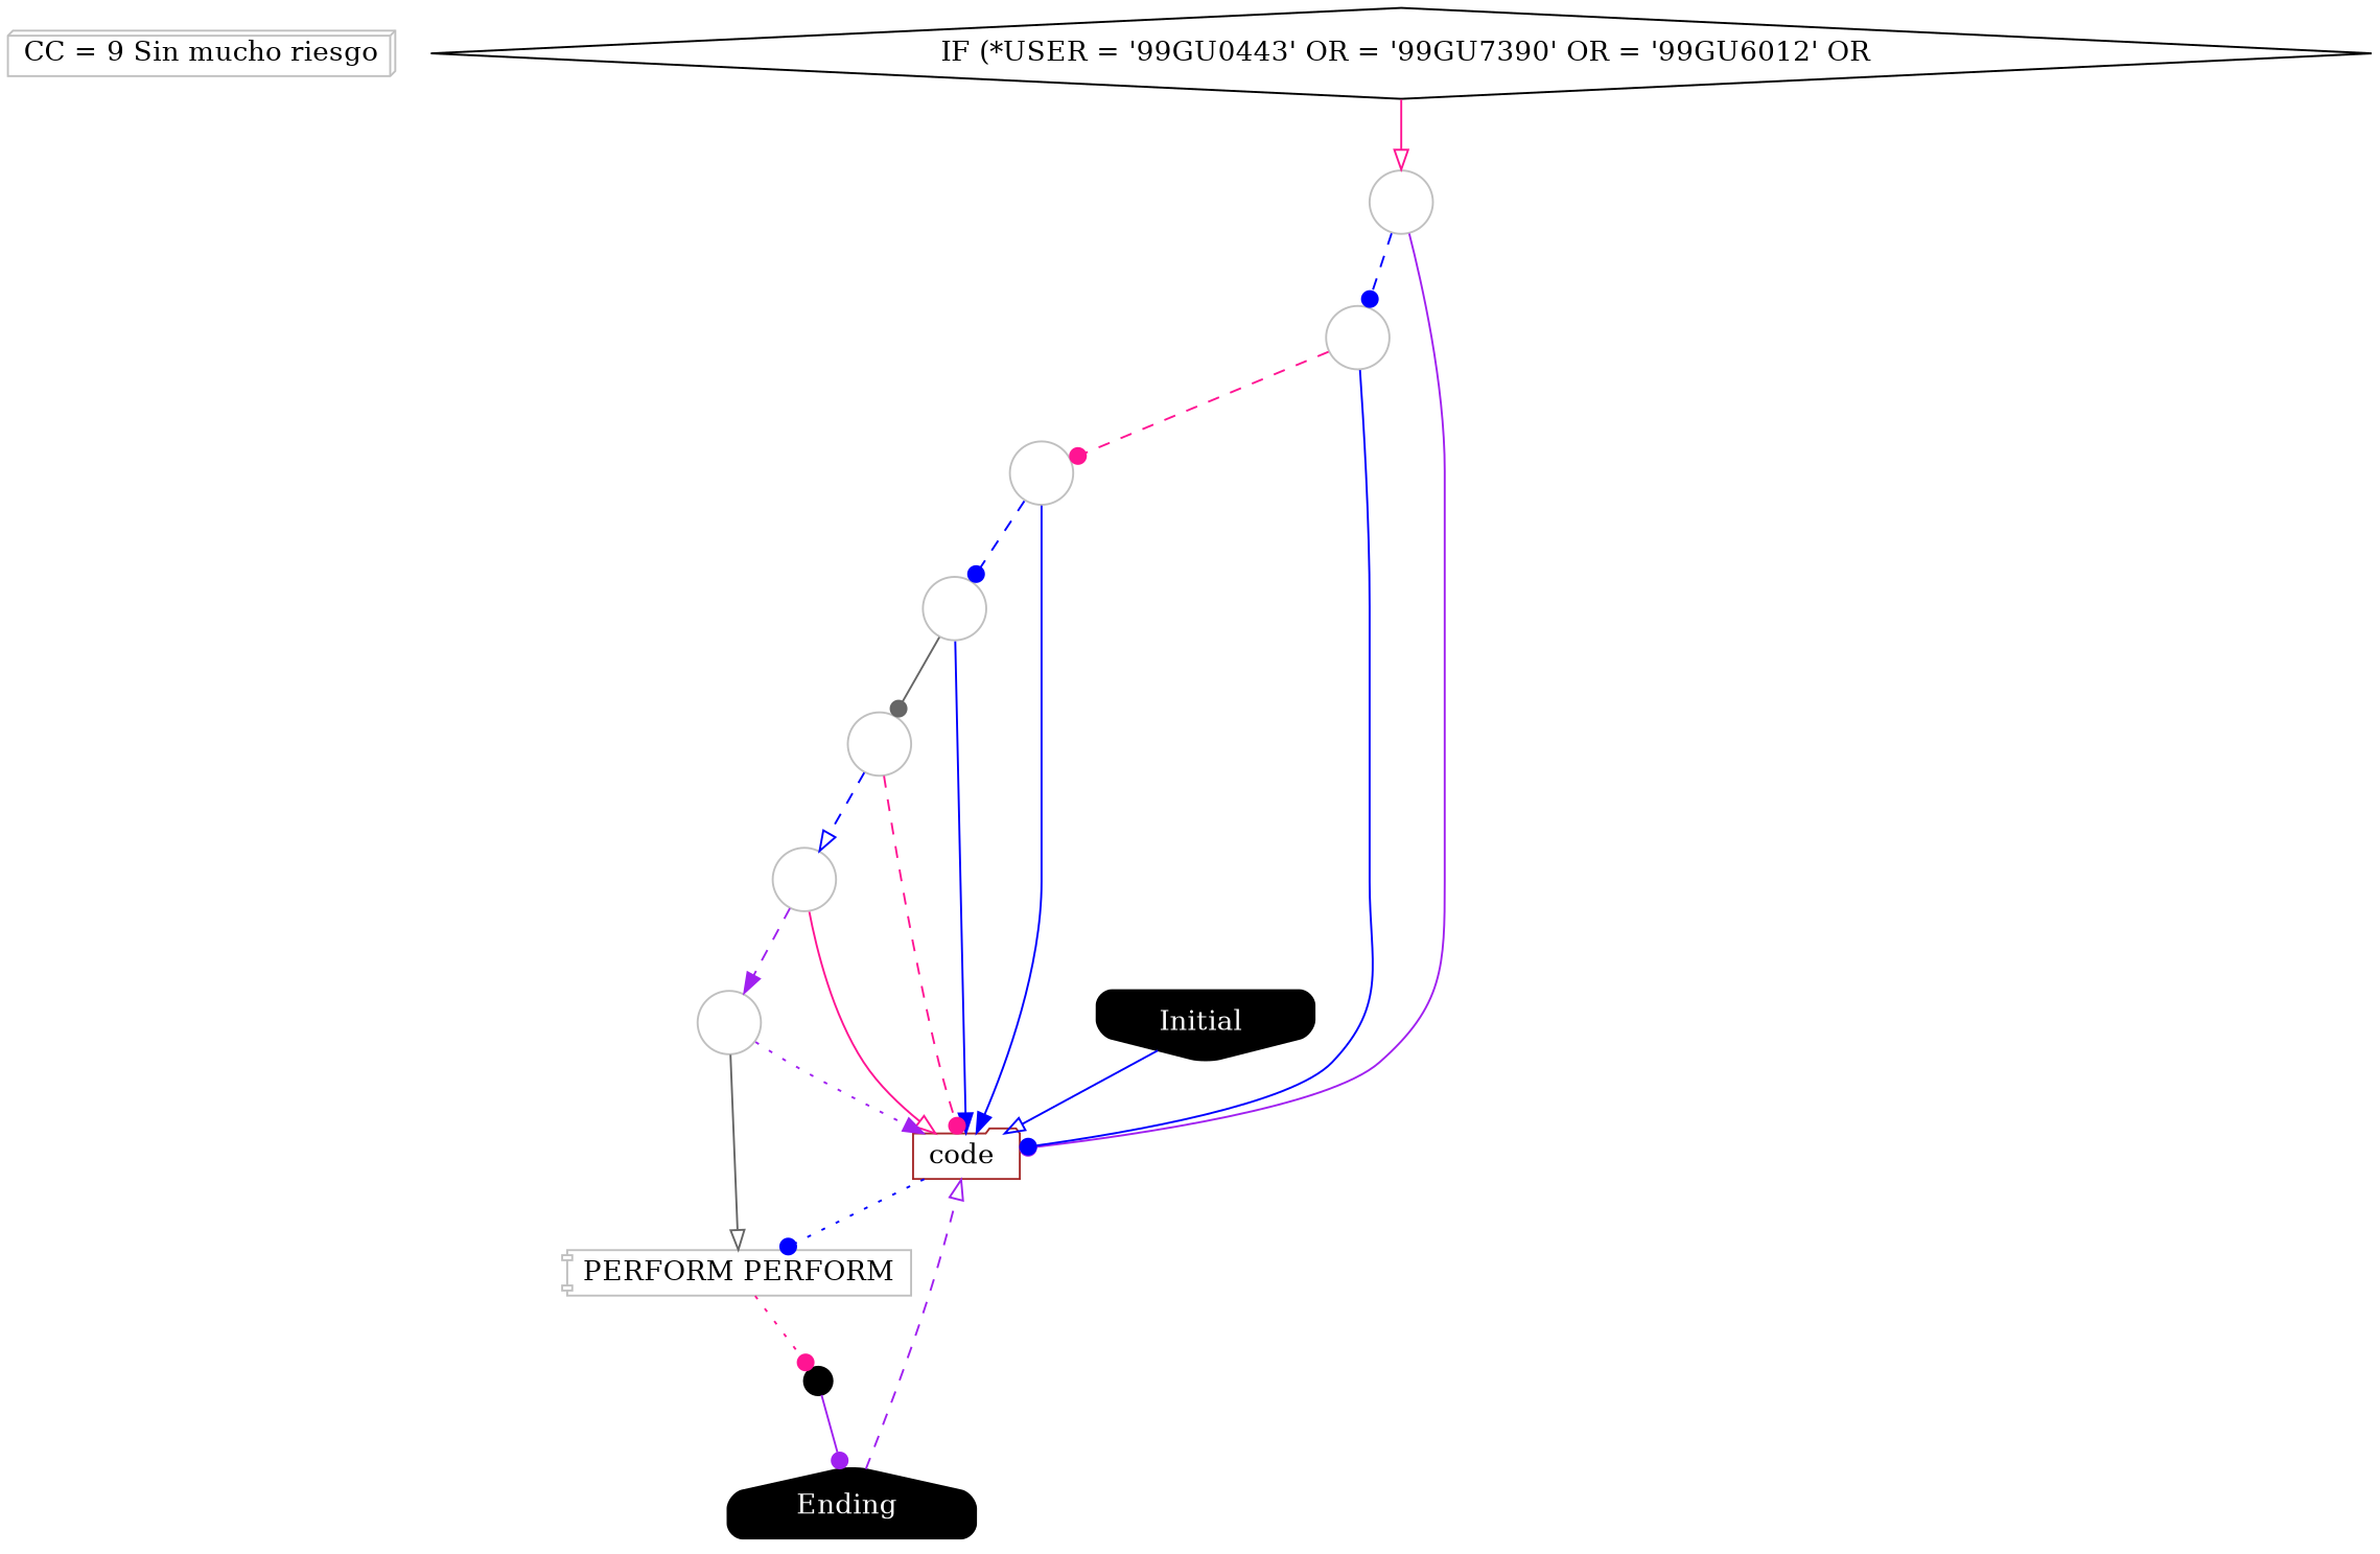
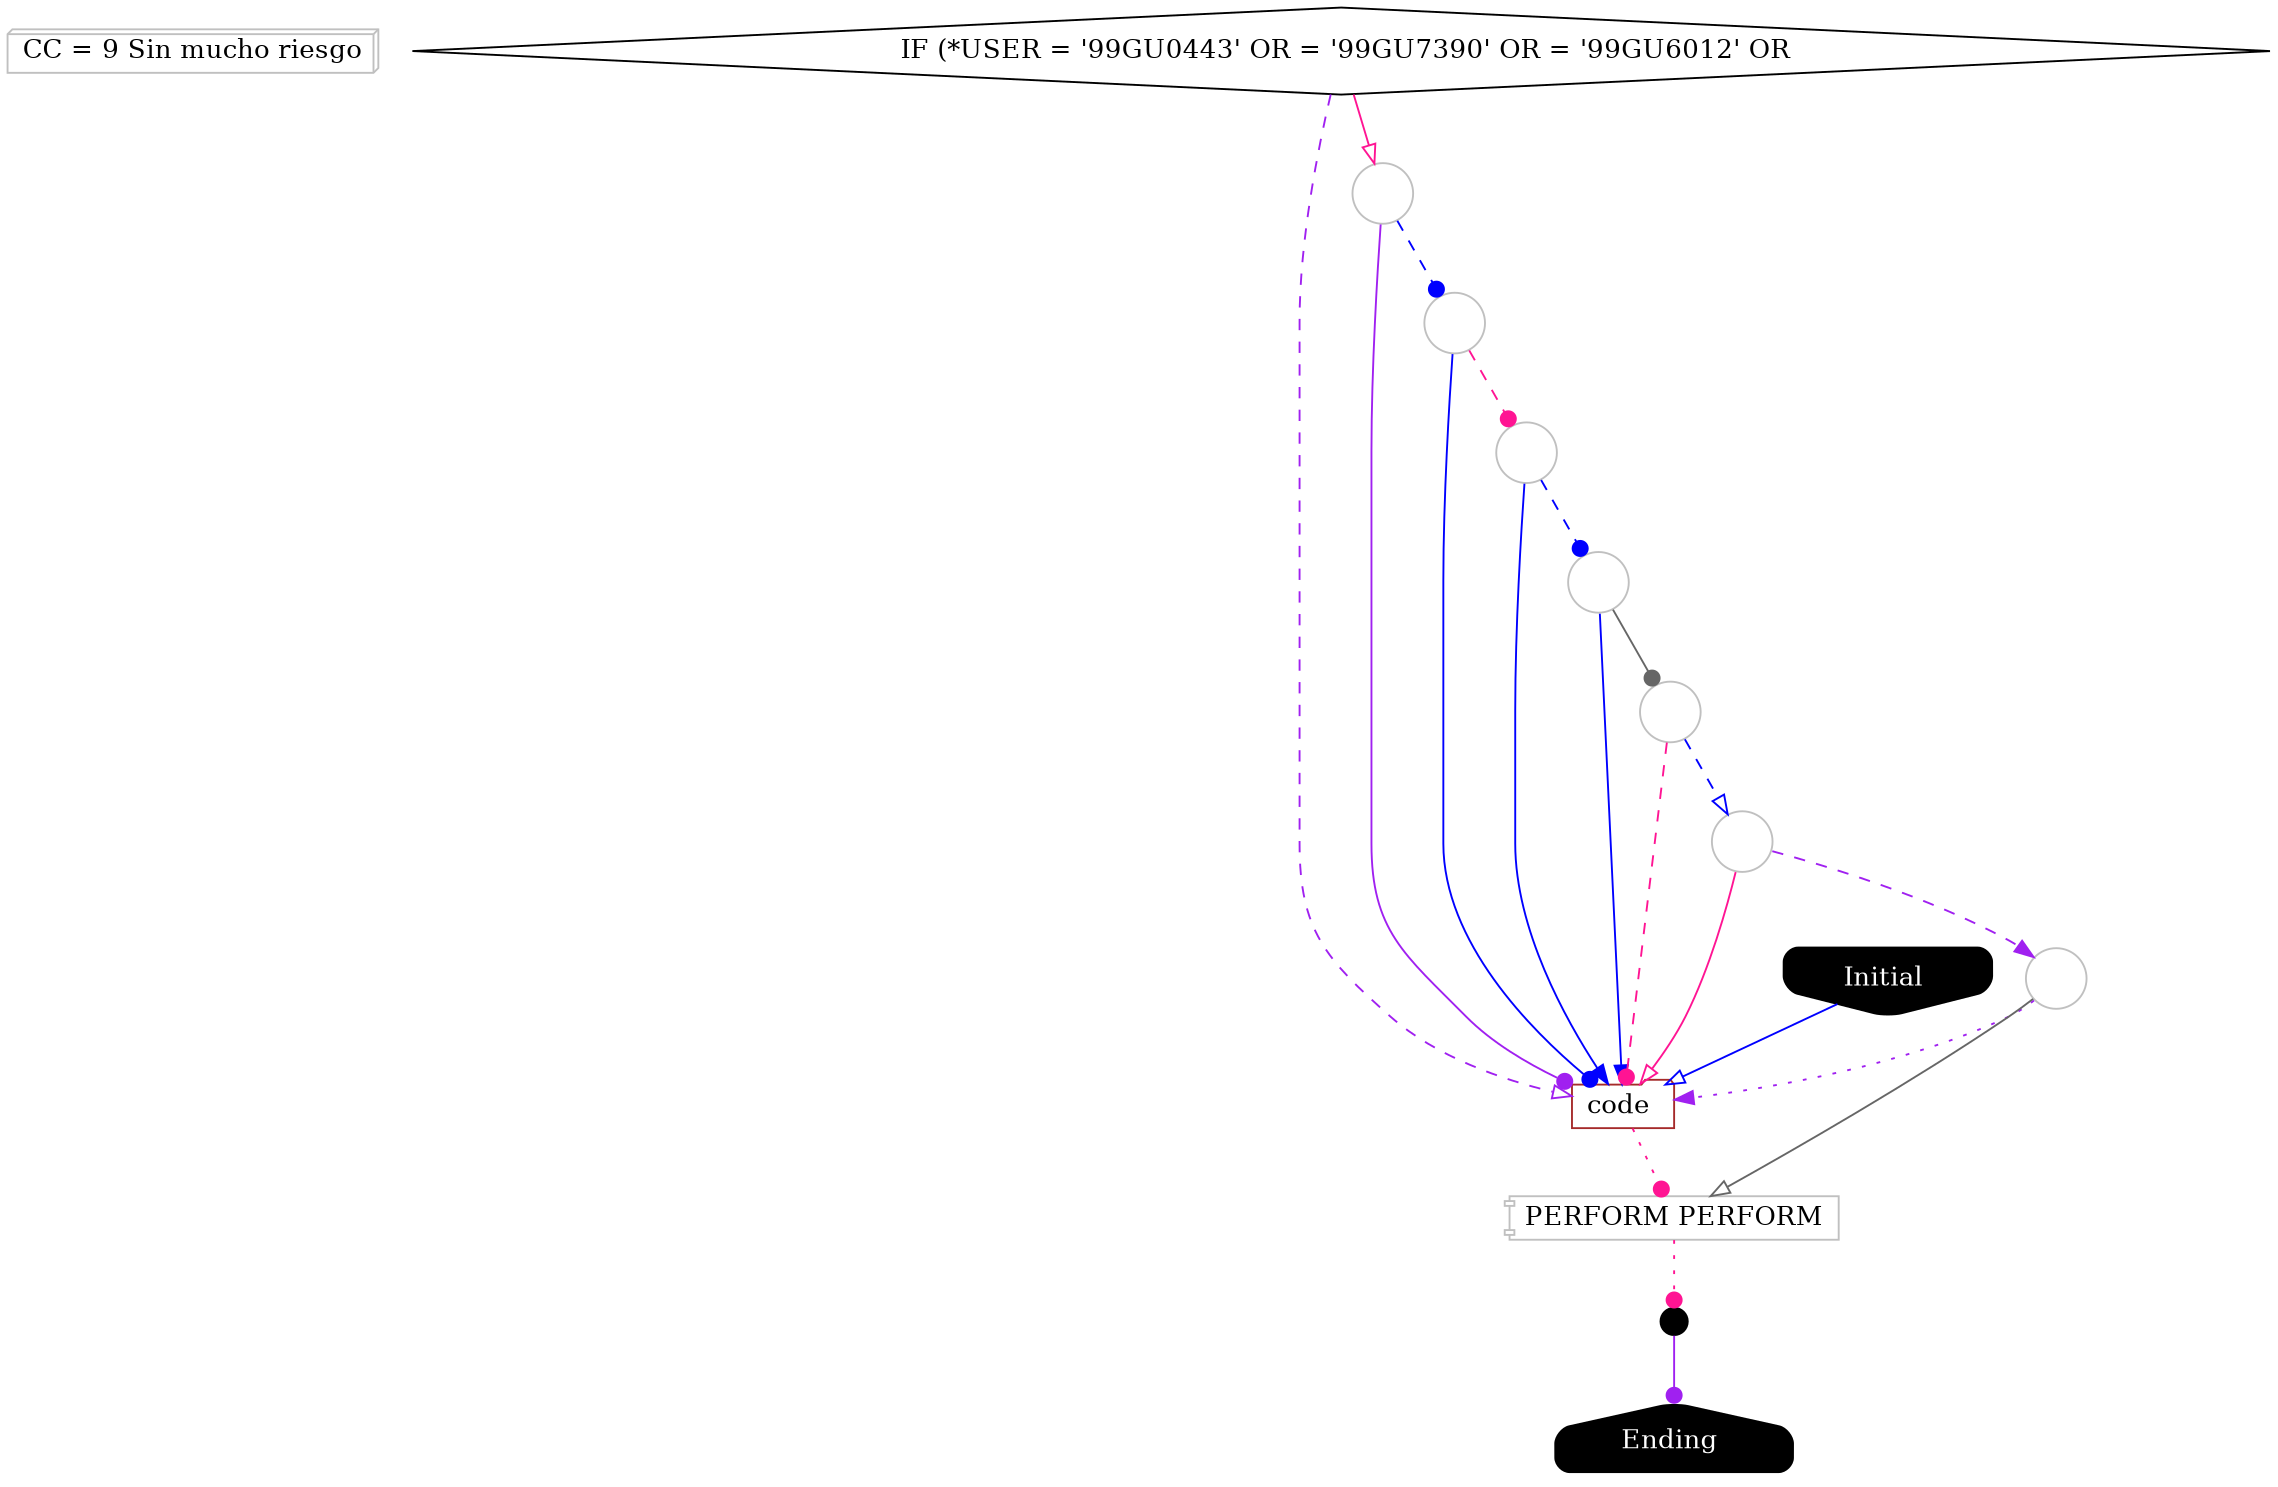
  digraph {
    beautify=true
    node [color=grey fillcolor=white fontcolor=black shape=circle]
    edge [arrowhead=dot color=blue style=solid]
    n1 [height=.2 label="CC = 9 Sin mucho riesgo" shape=box3d style="rounded, filled" width=.2]
    n2 [color=black height=.2 label=" IF (*USER = '99GU0443' OR = '99GU7390' OR = '99GU6012' OR" shape=diamond width=.2]
    n3 [color=brown height=.2 label="code " shape=folder width=.2]
    n4 [height=.2 label=" " width=.2]
    n5 [height=.2 label="PERFORM PERFORM" shape=component style="rounded, filled" width=.2]
    n6 [height=.2 label=" " width=.2]
    n7 [color=black fillcolor=black fontcolor=white height=.2 label="Initial " shape=invhouse style="rounded, filled" width=.2]
    n8 [color=black fillcolor=black height=.2 label=" " shape=point style=rounded width=.2]
    n9 [color=black fillcolor=black fontcolor=white height=.2 label="Ending " shape=house style="rounded, filled" width=.2]
    n10 [height=.2 label=" " width=.2]
    n11 [height=.2 label=" " width=.2]
    n12 [height=.2 label=" " width=.2]
    n13 [height=.2 label=" " width=.2]
    n14 [height=.2 label=" " width=.2]
-   n9 -> n3 [arrowhead=onormal color=purple style=dashed]
+   n2 -> n3 [arrowhead=onormal color=purple style=dashed]
    n2 -> n4 [arrowhead=onormal color=deeppink]
-   n3 -> n5 [style=dotted]
+   n3 -> n5 [color=deeppink style=dotted]
    n4 -> n3 [color=purple]
    n4 -> n6 [style=dashed]
    n5 -> n8 [color=deeppink style=dotted]
    n6 -> n3
    n6 -> n10 [color=deeppink style=dashed]
    n7 -> n3 [arrowhead=onormal]
    n8 -> n9 [color=purple]
    n10 -> n3 [arrowhead=normal]
    n10 -> n11 [style=dashed]
    n11 -> n3 [arrowhead=normal]
    n11 -> n12 [color=gray40]
    n12 -> n3 [color=deeppink style=dashed]
    n12 -> n13 [arrowhead=onormal style=dashed]
    n13 -> n3 [arrowhead=onormal color=deeppink]
    n13 -> n14 [arrowhead=normal color=purple style=dashed]
    n14 -> n3 [arrowhead=normal color=purple style=dotted]
    n14 -> n5 [arrowhead=onormal color=gray40]
  }
